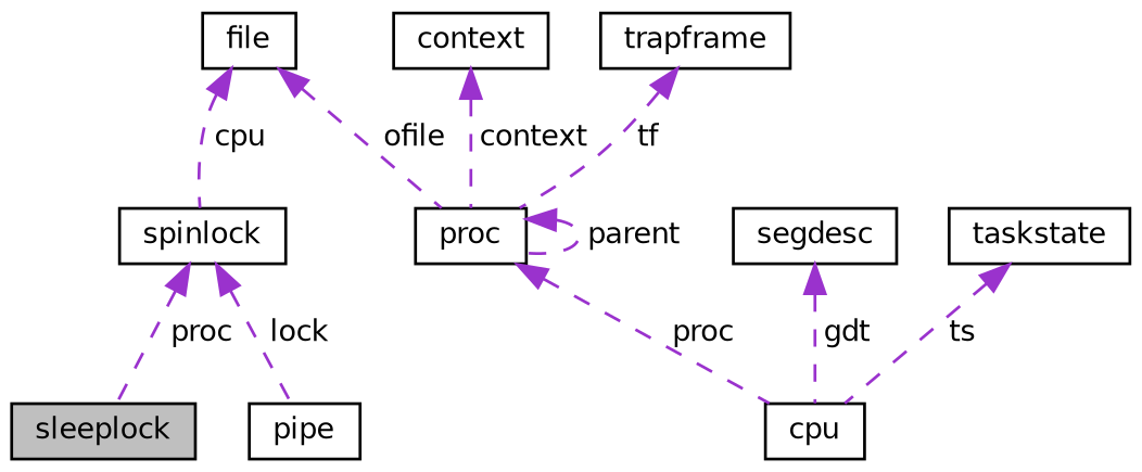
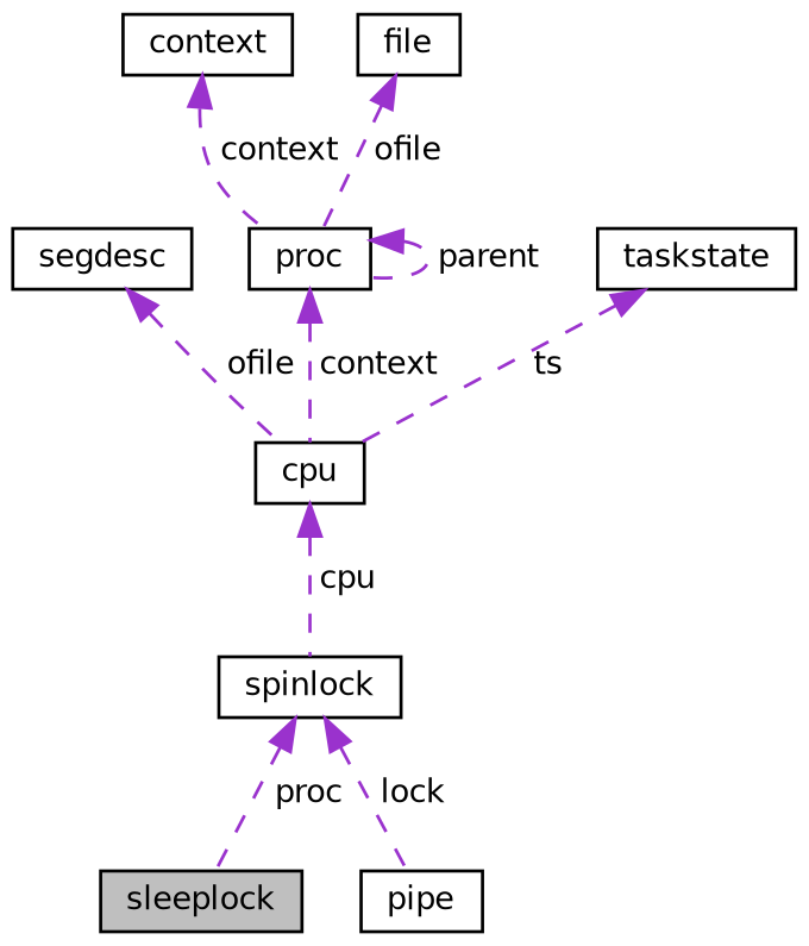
  digraph {
    node [color=black fillcolor=white fontname=Helvetica fontsize=10 shape=record style=filled]
    edge [color=darkorchid3 dir=back fontname=Helvetica fontsize=10 labelfontname=Helvetica labelfontsize=10 style=dashed]
    n1 [fillcolor=grey75 fontcolor=black height=0.2 label=sleeplock width=0.4]
    n2 [height=0.2 label=spinlock width=0.4]
    n3 [height=0.2 label=pipe width=0.4]
    n4 [height=0.2 label=cpu width=0.4]
    n5 [height=0.2 label=segdesc width=0.4]
    n6 [height=0.2 label=context width=0.4]
    n7 [height=0.2 label=proc width=0.4]
    n8 [height=0.2 label=file width=0.4]
-   n9 [height=0.2 label=trapframe width=0.4]
    n10 [height=0.2 label=taskstate width=0.4]
    n2 -> n1 [label=" proc"]
    n2 -> n3 [label=" lock"]
-   n8 -> n2 [label=" cpu"]
-   n5 -> n4 [label=" gdt"]
+   n4 -> n2 [label=" cpu"]
+   n5 -> n4 [label=" ofile"]
    n6 -> n7 [label=" context"]
-   n7 -> n4 [label=" proc"]
+   n7 -> n4 [label=" context"]
    n7 -> n7 [label=" parent"]
    n8 -> n7 [label=" ofile"]
-   n9 -> n7 [label=" tf"]
    n10 -> n4 [label=" ts"]
  }
